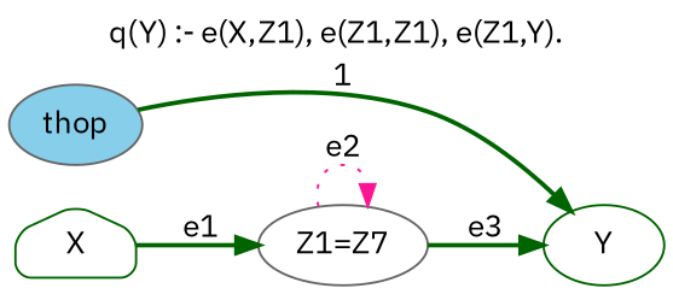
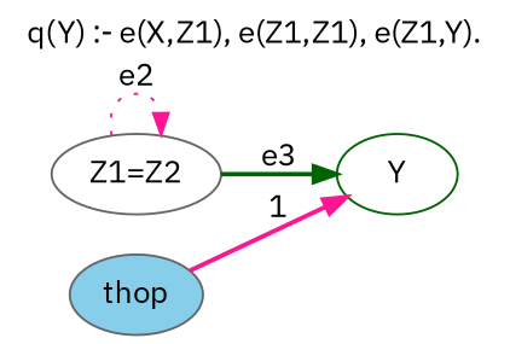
  digraph {
    fontname="IBM Plex Sans"
    label="q(Y) :- e(X,Z1), e(Z1,Z1), e(Z1,Y)."
    labelloc=t
    rankdir=LR
    node [color=gray40 fontname="IBM Plex Sans" shape=ellipse style=rounded]
    edge [color=deeppink fontname="IBM Plex Sans" style=bold]
-   n1 [height=0.5 label="Z1=Z7" width=0.79167]
+   n1 [height=0.5 label="Z1=Z2" width=0.79167]
    Y [color=darkgreen height=0.5 width=0.75]
-   X [color=darkgreen height=0.5 shape=house width=0.75]
    thop [fillcolor=skyblue height=0.5 style="filled,rounded" width=0.79437]
    n1 -> n1 [label=e2 style=dotted]
    n1 -> Y [color=darkgreen label=e3]
-   X -> n1 [color=darkgreen label=e1]
-   thop -> Y [color=darkgreen constraint=false label=1]
+   thop -> Y [constraint=false label=1]
  }
